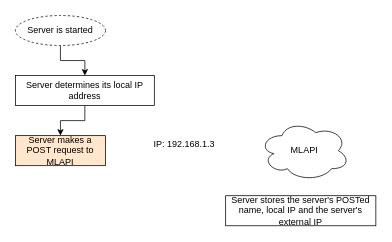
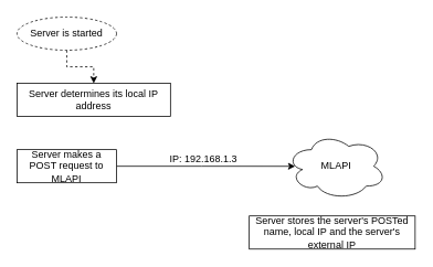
  <mxCell id="0" />
  <mxCell id="1" parent="0" />
- <mxCell id="2" value="" style="edgeStyle=orthogonalEdgeStyle;rounded=0;orthogonalLoop=1;jettySize=auto;html=1;" edge="1" parent="1" source="3" target="5"><mxGeometry relative="1" as="geometry" /></mxCell>
+ <mxCell id="2" value="" style="edgeStyle=orthogonalEdgeStyle;rounded=0;orthogonalLoop=1;jettySize=auto;html=1;dashed=1;" edge="1" parent="1" source="3" target="5"><mxGeometry relative="1" as="geometry" /></mxCell>
  <mxCell id="3" value="Server is started" style="ellipse;whiteSpace=wrap;html=1;dashed=1;" vertex="1" parent="1"><mxGeometry x="20" y="20" width="120" height="40" as="geometry" /></mxCell>
- <mxCell id="4" style="edgeStyle=orthogonalEdgeStyle;rounded=0;orthogonalLoop=1;jettySize=auto;html=1;entryX=0.5;entryY=0;entryDx=0;entryDy=0;" edge="1" parent="1" source="5" target="7"><mxGeometry relative="1" as="geometry" /></mxCell>
  <mxCell id="5" value="Server determines its local IP address" style="whiteSpace=wrap;html=1;" vertex="1" parent="1"><mxGeometry x="20" y="100" width="185" height="40" as="geometry" /></mxCell>
- <mxCell id="7" value="Server makes a POST request to MLAPI" style="whiteSpace=wrap;html=1;fillColor=#ffe6cc;" vertex="1" parent="1"><mxGeometry x="20" y="180" width="120" height="40" as="geometry" /></mxCell>
+ <mxCell id="6" style="edgeStyle=orthogonalEdgeStyle;rounded=0;orthogonalLoop=1;jettySize=auto;html=1;entryX=0.086;entryY=0.501;entryDx=0;entryDy=0;entryPerimeter=0;" edge="1" parent="1" source="7" target="8"><mxGeometry relative="1" as="geometry"><mxPoint x="364.2" y="200" as="targetPoint" /></mxGeometry></mxCell>
+ <mxCell id="7" value="Server makes a POST request to MLAPI" style="whiteSpace=wrap;html=1;" vertex="1" parent="1"><mxGeometry x="20" y="180" width="120" height="40" as="geometry" /></mxCell>
  <mxCell id="8" value="MLAPI" style="ellipse;shape=cloud;whiteSpace=wrap;html=1;" vertex="1" parent="1"><mxGeometry x="345" y="160" width="120" height="80" as="geometry" /></mxCell>
  <mxCell id="9" value="IP: 192.168.1.3" style="text;html=1;strokeColor=none;fillColor=none;align=center;verticalAlign=middle;whiteSpace=wrap;rounded=0;" vertex="1" parent="1"><mxGeometry x="140" y="182" width="210" height="20" as="geometry" /></mxCell>
  <mxCell id="10" value="Server stores the server's POSTed name, local IP and the server's external IP" style="whiteSpace=wrap;html=1;" vertex="1" parent="1"><mxGeometry x="300" y="260" width="200" height="40" as="geometry" /></mxCell>
